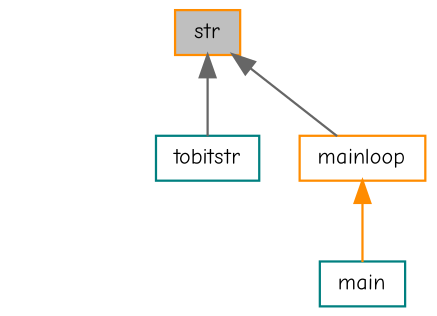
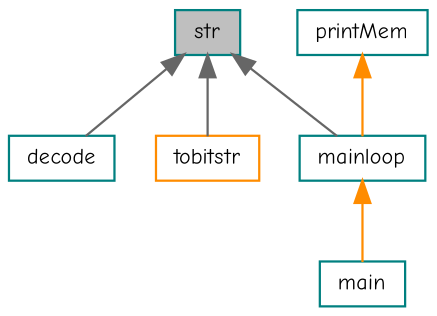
  digraph {
    fontname="Comic Neue"
    rankdir=TB
    node [color=teal fillcolor=white fontname="Comic Neue" fontsize=10 shape=record style=filled]
    edge [color=gray40 dir=back fontname="Comic Neue" fontsize=10 labelfontname=Helvetica labelfontsize=10 style=solid]
-   n1 [color=darkorange fillcolor=grey75 fontcolor=black height=0.2 label=str width=0.4]
-   n3 [height=0.2 label=tobitstr width=0.4]
-   n4 [color=darkorange height=0.2 label=mainloop width=0.4]
+   n1 [fillcolor=grey75 fontcolor=black height=0.2 label=str width=0.4]
+   n2 [height=0.2 label=decode width=0.4]
+   n3 [color=darkorange height=0.2 label=tobitstr width=0.4]
+   n4 [height=0.2 label=mainloop width=0.4]
    n5 [height=0.2 label=main width=0.4]
+   n6 [height=0.2 label=printMem width=0.4]
+   n1 -> n2
    n1 -> n3
    n1 -> n4
    n4 -> n5 [color=darkorange]
+   n6 -> n4 [color=darkorange]
  }
